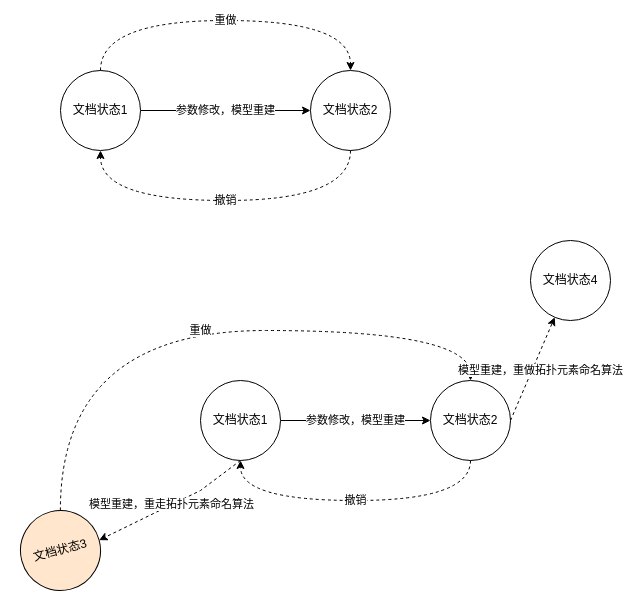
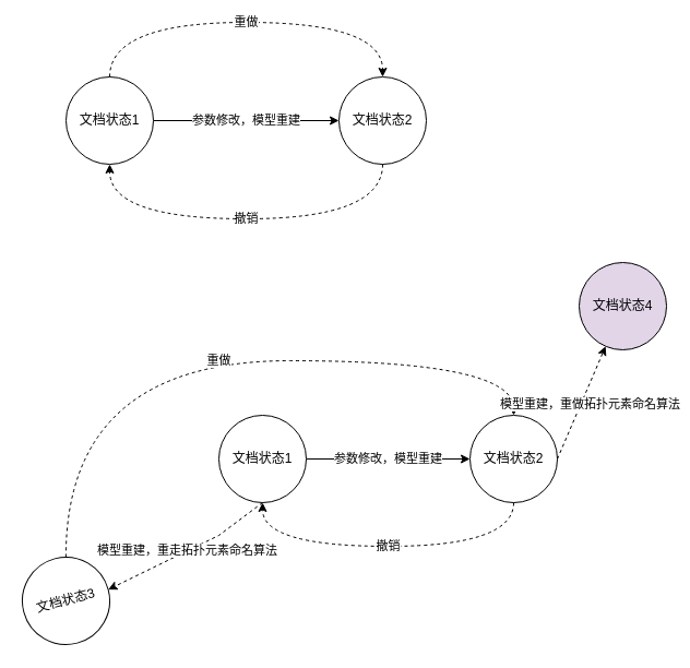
  <mxCell id="0" />
  <mxCell id="1" parent="0" />
  <mxCell id="2" value="参数修改，模型重建" style="edgeStyle=orthogonalEdgeStyle;rounded=0;orthogonalLoop=1;jettySize=auto;html=1;entryX=0;entryY=0.5;entryDx=0;entryDy=0;" edge="1" parent="1" source="3" target="4"><mxGeometry relative="1" as="geometry"><mxPoint x="300" y="110" as="targetPoint" /><Array as="points" /></mxGeometry></mxCell>
  <mxCell id="3" value="文档状态1" style="ellipse;whiteSpace=wrap;html=1;aspect=fixed;" vertex="1" parent="1"><mxGeometry x="60" y="70" width="80" height="80" as="geometry" /></mxCell>
  <mxCell id="4" value="文档状态2" style="ellipse;whiteSpace=wrap;html=1;aspect=fixed;" vertex="1" parent="1"><mxGeometry x="310" y="70" width="80" height="80" as="geometry" /></mxCell>
  <mxCell id="5" value="撤销" style="endArrow=classic;html=1;rounded=0;exitX=0.5;exitY=1;exitDx=0;exitDy=0;edgeStyle=orthogonalEdgeStyle;curved=1;dashed=1;" edge="1" parent="1" source="4" target="3"><mxGeometry width="50" height="50" relative="1" as="geometry"><mxPoint x="120" y="280" as="sourcePoint" /><mxPoint x="130" y="220" as="targetPoint" /><Array as="points"><mxPoint x="350" y="200" /><mxPoint x="100" y="200" /></Array></mxGeometry></mxCell>
  <mxCell id="6" value="重做" style="endArrow=classic;html=1;rounded=0;exitX=0.5;exitY=0;exitDx=0;exitDy=0;edgeStyle=orthogonalEdgeStyle;entryX=0.5;entryY=0;entryDx=0;entryDy=0;curved=1;dashed=1;" edge="1" parent="1" source="3" target="4"><mxGeometry width="50" height="50" relative="1" as="geometry"><mxPoint x="180" y="70" as="sourcePoint" /><mxPoint x="230" y="20" as="targetPoint" /><Array as="points"><mxPoint x="100" y="20" /><mxPoint x="350" y="20" /></Array></mxGeometry></mxCell>
  <mxCell id="7" value="参数修改，模型重建" style="edgeStyle=orthogonalEdgeStyle;rounded=0;orthogonalLoop=1;jettySize=auto;html=1;entryX=0;entryY=0.5;entryDx=0;entryDy=0;" edge="1" parent="1" source="8" target="9"><mxGeometry relative="1" as="geometry"><mxPoint x="440" y="420" as="targetPoint" /><Array as="points" /></mxGeometry></mxCell>
  <mxCell id="8" value="文档状态1" style="ellipse;whiteSpace=wrap;html=1;aspect=fixed;" vertex="1" parent="1"><mxGeometry x="200" y="380" width="80" height="80" as="geometry" /></mxCell>
  <mxCell id="9" value="文档状态2" style="ellipse;whiteSpace=wrap;html=1;aspect=fixed;" vertex="1" parent="1"><mxGeometry x="430" y="380" width="80" height="80" as="geometry" /></mxCell>
  <mxCell id="10" value="撤销" style="endArrow=classic;html=1;rounded=0;exitX=0.5;exitY=1;exitDx=0;exitDy=0;edgeStyle=orthogonalEdgeStyle;curved=1;dashed=1;" edge="1" parent="1" source="9" target="8"><mxGeometry width="50" height="50" relative="1" as="geometry"><mxPoint x="260" y="590" as="sourcePoint" /><mxPoint x="270" y="530" as="targetPoint" /><Array as="points"><mxPoint x="470" y="500" /><mxPoint x="240" y="500" /></Array></mxGeometry></mxCell>
  <mxCell id="11" value="重做" style="endArrow=classic;html=1;rounded=0;edgeStyle=orthogonalEdgeStyle;entryX=0.5;entryY=0;entryDx=0;entryDy=0;curved=1;dashed=1;" edge="1" parent="1" source="13" target="9"><mxGeometry width="50" height="50" relative="1" as="geometry"><mxPoint x="320" y="380" as="sourcePoint" /><mxPoint x="370" y="330" as="targetPoint" /><Array as="points"><mxPoint x="60" y="330" /><mxPoint x="470" y="330" /></Array></mxGeometry></mxCell>
  <mxCell id="12" value="模型重建，重走拓扑元素命名算法" style="endArrow=classic;html=1;rounded=0;dashed=1;entryX=1;entryY=0.5;entryDx=0;entryDy=0;" edge="1" parent="1" target="13"><mxGeometry x="0.008" width="50" height="50" relative="1" as="geometry"><mxPoint x="240" y="460" as="sourcePoint" /><mxPoint x="170" y="540" as="targetPoint" /><Array as="points"><mxPoint x="200" y="490" /></Array><mxPoint as="offset" /></mxGeometry></mxCell>
- <mxCell id="13" value="文档状态3" style="ellipse;whiteSpace=wrap;html=1;aspect=fixed;rotation=-15;fillColor=#ffe6cc;" vertex="1" parent="1"><mxGeometry x="20" y="510" width="80" height="80" as="geometry" /></mxCell>
+ <mxCell id="13" value="文档状态3" style="ellipse;whiteSpace=wrap;html=1;aspect=fixed;rotation=-15;" vertex="1" parent="1"><mxGeometry x="20" y="510" width="80" height="80" as="geometry" /></mxCell>
  <mxCell id="14" value="模型重建，重做拓扑元素命名算法" style="endArrow=classic;html=1;rounded=0;exitX=1;exitY=0.5;exitDx=0;exitDy=0;dashed=1;" edge="1" parent="1" source="9" target="15"><mxGeometry x="0.029" y="-8" width="50" height="50" relative="1" as="geometry"><mxPoint x="530" y="400" as="sourcePoint" /><mxPoint x="560" y="320" as="targetPoint" /><mxPoint as="offset" /></mxGeometry></mxCell>
- <mxCell id="15" value="文档状态4" style="ellipse;whiteSpace=wrap;html=1;aspect=fixed;" vertex="1" parent="1"><mxGeometry x="530" y="240" width="80" height="80" as="geometry" /></mxCell>
+ <mxCell id="15" value="文档状态4" style="ellipse;whiteSpace=wrap;html=1;aspect=fixed;fillColor=#e1d5e7;" vertex="1" parent="1"><mxGeometry x="530" y="240" width="80" height="80" as="geometry" /></mxCell>
